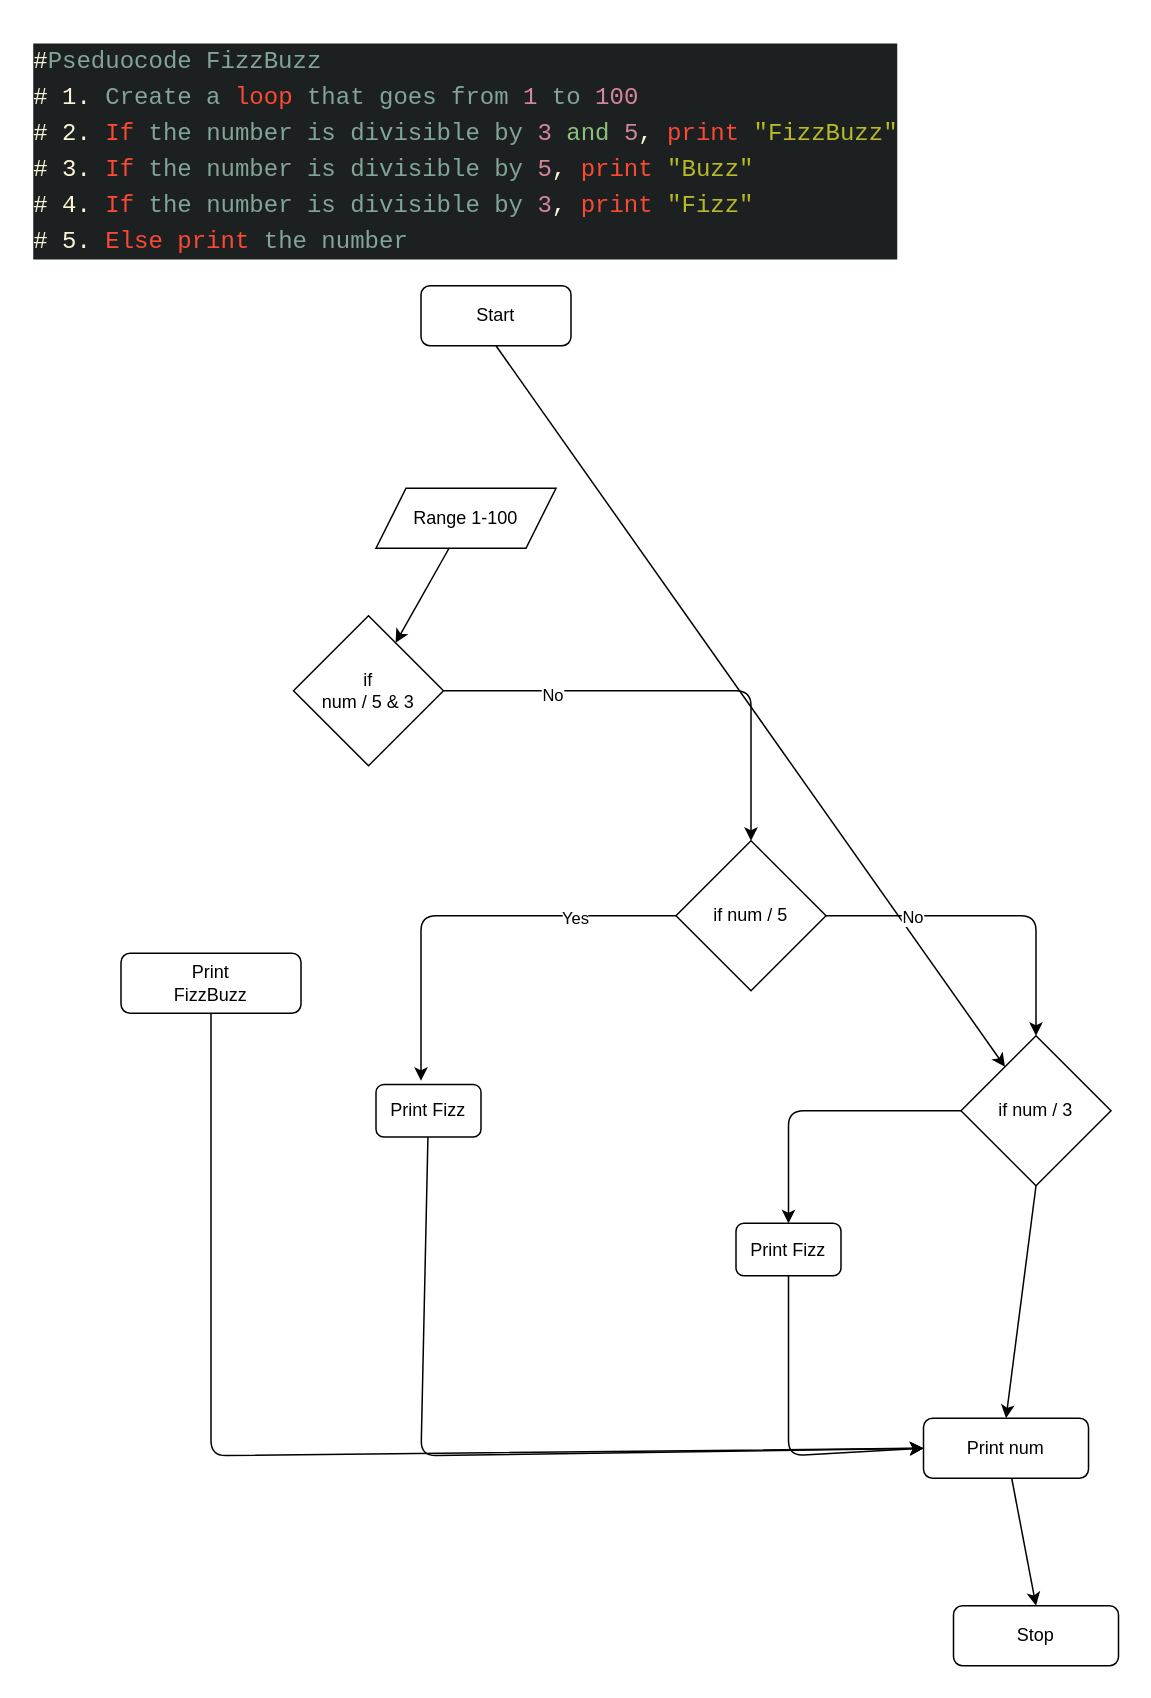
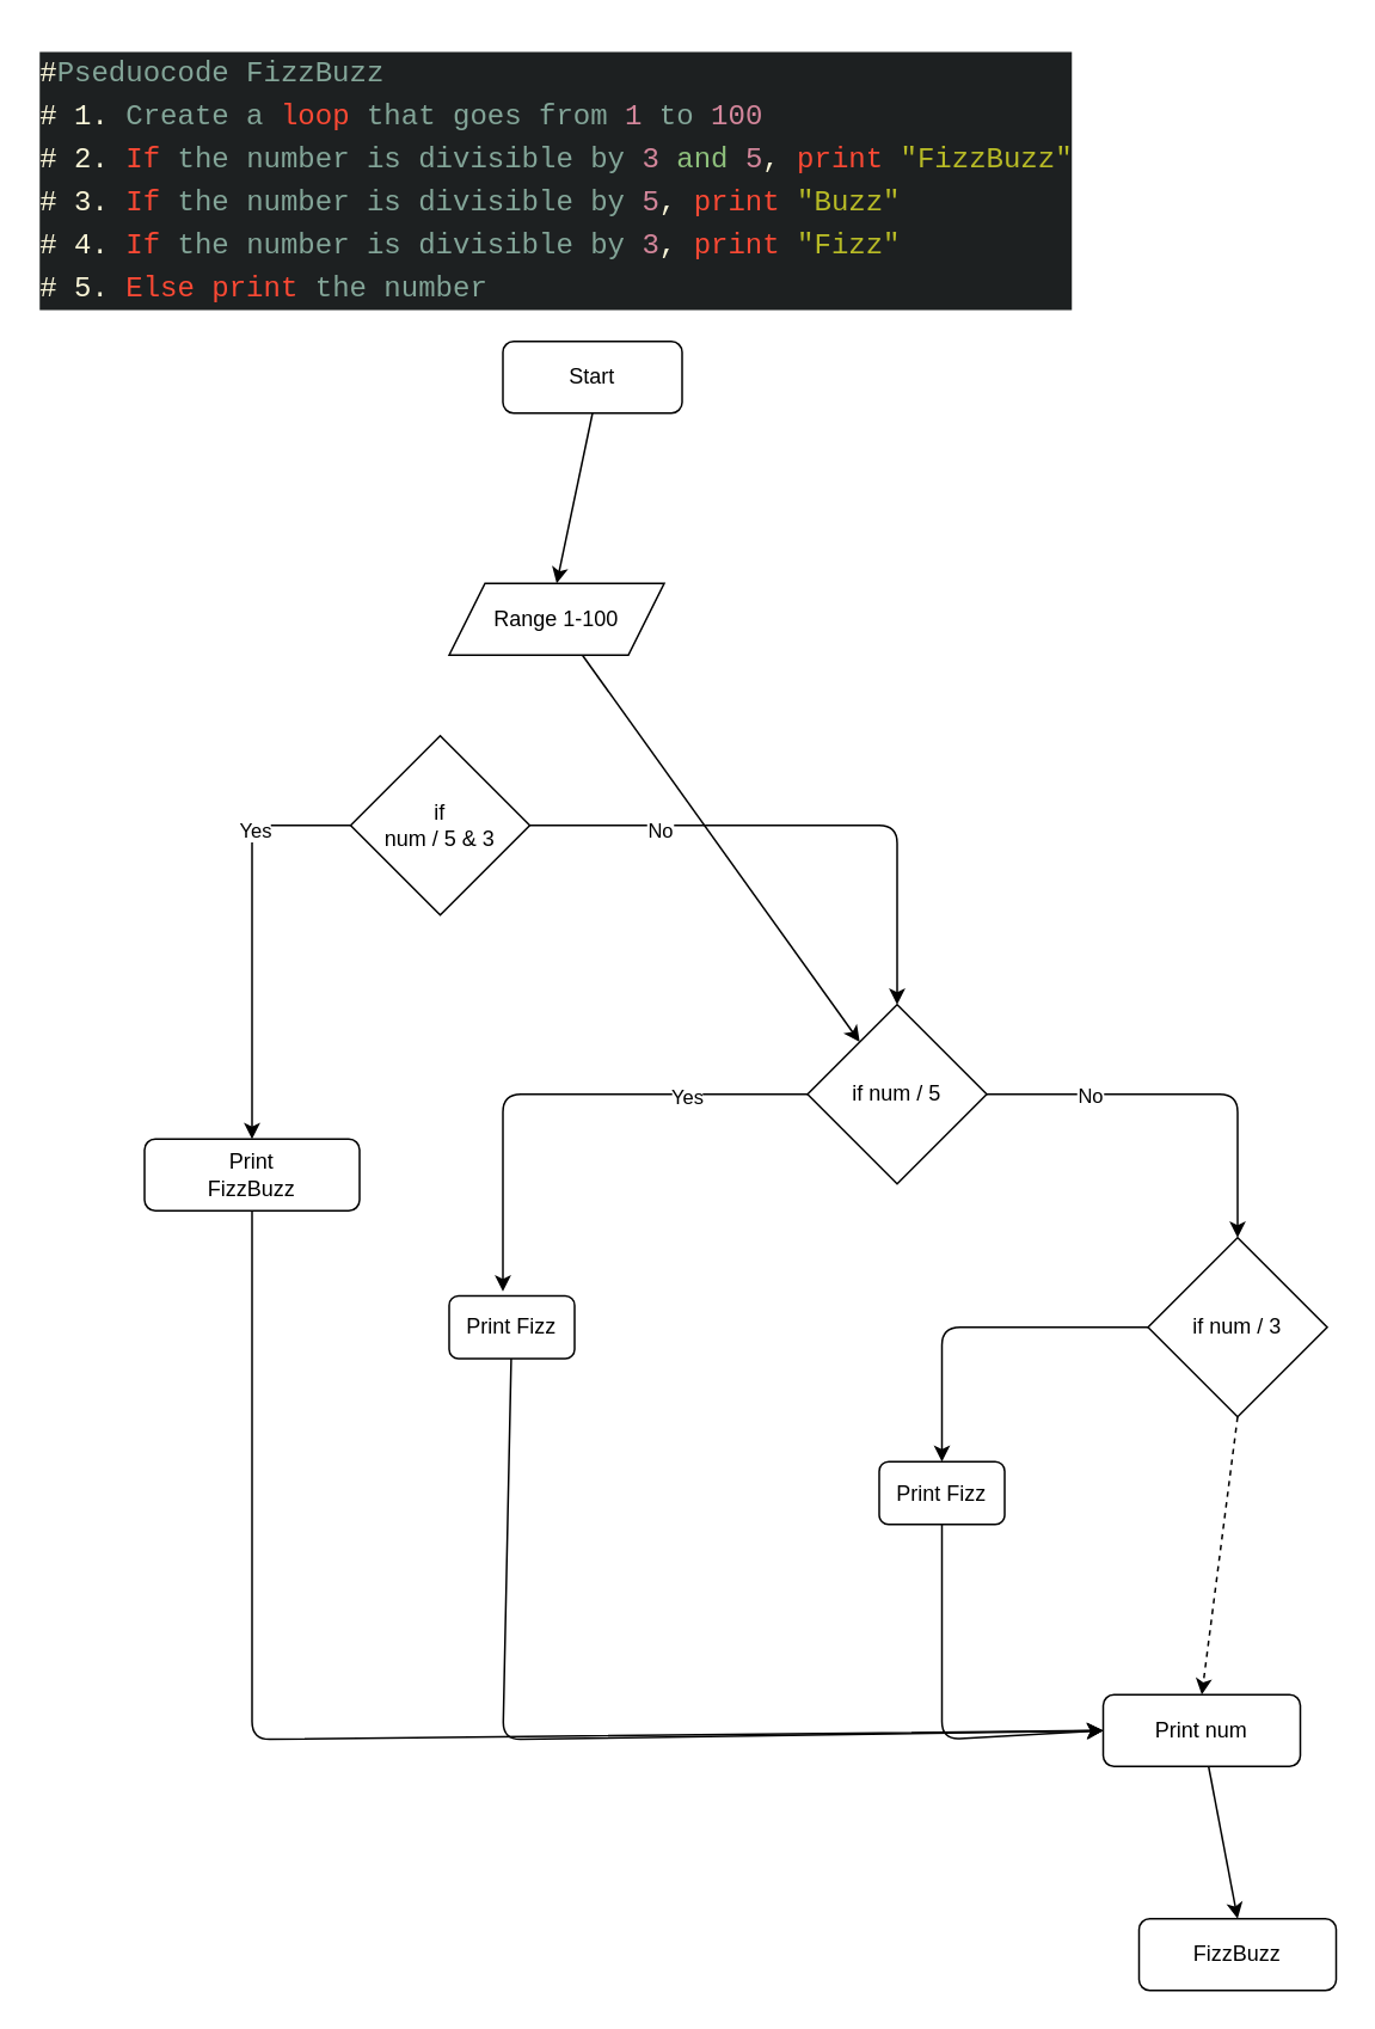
  <mxCell id="0" />
  <mxCell id="1" parent="0" />
  <mxCell id="2" value="&lt;div style=&quot;color: rgb(235, 219, 178); background-color: rgb(29, 32, 33); font-family: Menlo, Monaco, &amp;quot;Courier New&amp;quot;, monospace; font-size: 16px; line-height: 24px;&quot;&gt;&lt;div&gt;&lt;span style=&quot;color: #f9f5d7;&quot;&gt;#&lt;/span&gt;&lt;span style=&quot;color: #83a598;&quot;&gt;Pseduocode&lt;/span&gt;&lt;span style=&quot;color: #f9f5d7;&quot;&gt; &lt;/span&gt;&lt;span style=&quot;color: #83a598;&quot;&gt;FizzBuzz&lt;/span&gt;&lt;/div&gt;&lt;div&gt;&lt;span style=&quot;color: #f9f5d7;&quot;&gt;# 1. &lt;/span&gt;&lt;span style=&quot;color: #83a598;&quot;&gt;Create&lt;/span&gt;&lt;span style=&quot;color: #f9f5d7;&quot;&gt; &lt;/span&gt;&lt;span style=&quot;color: #83a598;&quot;&gt;a&lt;/span&gt;&lt;span style=&quot;color: #f9f5d7;&quot;&gt; &lt;/span&gt;&lt;span style=&quot;color: #fb4934;&quot;&gt;loop&lt;/span&gt;&lt;span style=&quot;color: #f9f5d7;&quot;&gt; &lt;/span&gt;&lt;span style=&quot;color: #83a598;&quot;&gt;that&lt;/span&gt;&lt;span style=&quot;color: #f9f5d7;&quot;&gt; &lt;/span&gt;&lt;span style=&quot;color: #83a598;&quot;&gt;goes&lt;/span&gt;&lt;span style=&quot;color: #f9f5d7;&quot;&gt; &lt;/span&gt;&lt;span style=&quot;color: #83a598;&quot;&gt;from&lt;/span&gt;&lt;span style=&quot;color: #f9f5d7;&quot;&gt; &lt;/span&gt;&lt;span style=&quot;color: #d3869b;&quot;&gt;1&lt;/span&gt;&lt;span style=&quot;color: #f9f5d7;&quot;&gt; &lt;/span&gt;&lt;span style=&quot;color: #83a598;&quot;&gt;to&lt;/span&gt;&lt;span style=&quot;color: #f9f5d7;&quot;&gt; &lt;/span&gt;&lt;span style=&quot;color: #d3869b;&quot;&gt;100&lt;/span&gt;&lt;/div&gt;&lt;div&gt;&lt;span style=&quot;color: #f9f5d7;&quot;&gt;# 2. &lt;/span&gt;&lt;span style=&quot;color: #fb4934;&quot;&gt;If&lt;/span&gt;&lt;span style=&quot;color: #f9f5d7;&quot;&gt; &lt;/span&gt;&lt;span style=&quot;color: #83a598;&quot;&gt;the&lt;/span&gt;&lt;span style=&quot;color: #f9f5d7;&quot;&gt; &lt;/span&gt;&lt;span style=&quot;color: #83a598;&quot;&gt;number&lt;/span&gt;&lt;span style=&quot;color: #f9f5d7;&quot;&gt; &lt;/span&gt;&lt;span style=&quot;color: #83a598;&quot;&gt;is&lt;/span&gt;&lt;span style=&quot;color: #f9f5d7;&quot;&gt; &lt;/span&gt;&lt;span style=&quot;color: #83a598;&quot;&gt;divisible&lt;/span&gt;&lt;span style=&quot;color: #f9f5d7;&quot;&gt; &lt;/span&gt;&lt;span style=&quot;color: #83a598;&quot;&gt;by&lt;/span&gt;&lt;span style=&quot;color: #f9f5d7;&quot;&gt; &lt;/span&gt;&lt;span style=&quot;color: #d3869b;&quot;&gt;3&lt;/span&gt;&lt;span style=&quot;color: #f9f5d7;&quot;&gt; &lt;/span&gt;&lt;span style=&quot;color: #8ec07c;&quot;&gt;and&lt;/span&gt;&lt;span style=&quot;color: #f9f5d7;&quot;&gt; &lt;/span&gt;&lt;span style=&quot;color: #d3869b;&quot;&gt;5&lt;/span&gt;&lt;span style=&quot;color: #f9f5d7;&quot;&gt;, &lt;/span&gt;&lt;span style=&quot;color: #fb4934;&quot;&gt;print&lt;/span&gt;&lt;span style=&quot;color: #f9f5d7;&quot;&gt; &lt;/span&gt;&lt;span style=&quot;color: #b8bb26;&quot;&gt;&quot;FizzBuzz&quot;&lt;/span&gt;&lt;/div&gt;&lt;div&gt;&lt;span style=&quot;color: #f9f5d7;&quot;&gt;# 3. &lt;/span&gt;&lt;span style=&quot;color: #fb4934;&quot;&gt;If&lt;/span&gt;&lt;span style=&quot;color: #f9f5d7;&quot;&gt; &lt;/span&gt;&lt;span style=&quot;color: #83a598;&quot;&gt;the&lt;/span&gt;&lt;span style=&quot;color: #f9f5d7;&quot;&gt; &lt;/span&gt;&lt;span style=&quot;color: #83a598;&quot;&gt;number&lt;/span&gt;&lt;span style=&quot;color: #f9f5d7;&quot;&gt; &lt;/span&gt;&lt;span style=&quot;color: #83a598;&quot;&gt;is&lt;/span&gt;&lt;span style=&quot;color: #f9f5d7;&quot;&gt; &lt;/span&gt;&lt;span style=&quot;color: #83a598;&quot;&gt;divisible&lt;/span&gt;&lt;span style=&quot;color: #f9f5d7;&quot;&gt; &lt;/span&gt;&lt;span style=&quot;color: #83a598;&quot;&gt;by&lt;/span&gt;&lt;span style=&quot;color: #f9f5d7;&quot;&gt; &lt;/span&gt;&lt;span style=&quot;color: #d3869b;&quot;&gt;5&lt;/span&gt;&lt;span style=&quot;color: #f9f5d7;&quot;&gt;, &lt;/span&gt;&lt;span style=&quot;color: #fb4934;&quot;&gt;print&lt;/span&gt;&lt;span style=&quot;color: #f9f5d7;&quot;&gt; &lt;/span&gt;&lt;span style=&quot;color: #b8bb26;&quot;&gt;&quot;Buzz&quot;&lt;/span&gt;&lt;/div&gt;&lt;div&gt;&lt;span style=&quot;color: #f9f5d7;&quot;&gt;# 4. &lt;/span&gt;&lt;span style=&quot;color: #fb4934;&quot;&gt;If&lt;/span&gt;&lt;span style=&quot;color: #f9f5d7;&quot;&gt; &lt;/span&gt;&lt;span style=&quot;color: #83a598;&quot;&gt;the&lt;/span&gt;&lt;span style=&quot;color: #f9f5d7;&quot;&gt; &lt;/span&gt;&lt;span style=&quot;color: #83a598;&quot;&gt;number&lt;/span&gt;&lt;span style=&quot;color: #f9f5d7;&quot;&gt; &lt;/span&gt;&lt;span style=&quot;color: #83a598;&quot;&gt;is&lt;/span&gt;&lt;span style=&quot;color: #f9f5d7;&quot;&gt; &lt;/span&gt;&lt;span style=&quot;color: #83a598;&quot;&gt;divisible&lt;/span&gt;&lt;span style=&quot;color: #f9f5d7;&quot;&gt; &lt;/span&gt;&lt;span style=&quot;color: #83a598;&quot;&gt;by&lt;/span&gt;&lt;span style=&quot;color: #f9f5d7;&quot;&gt; &lt;/span&gt;&lt;span style=&quot;color: #d3869b;&quot;&gt;3&lt;/span&gt;&lt;span style=&quot;color: #f9f5d7;&quot;&gt;, &lt;/span&gt;&lt;span style=&quot;color: #fb4934;&quot;&gt;print&lt;/span&gt;&lt;span style=&quot;color: #f9f5d7;&quot;&gt; &lt;/span&gt;&lt;span style=&quot;color: #b8bb26;&quot;&gt;&quot;Fizz&quot;&lt;/span&gt;&lt;/div&gt;&lt;div&gt;&lt;span style=&quot;color: #f9f5d7;&quot;&gt;# 5. &lt;/span&gt;&lt;span style=&quot;color: #fb4934;&quot;&gt;Else&lt;/span&gt;&lt;span style=&quot;color: #f9f5d7;&quot;&gt; &lt;/span&gt;&lt;span style=&quot;color: #fb4934;&quot;&gt;print&lt;/span&gt;&lt;span style=&quot;color: #f9f5d7;&quot;&gt; &lt;/span&gt;&lt;span style=&quot;color: #83a598;&quot;&gt;the&lt;/span&gt;&lt;span style=&quot;color: #f9f5d7;&quot;&gt; &lt;/span&gt;&lt;span style=&quot;color: #83a598;&quot;&gt;number&lt;/span&gt;&lt;/div&gt;&lt;/div&gt;" style="text;html=1;align=left;verticalAlign=middle;resizable=0;points=[];autosize=1;strokeColor=none;fillColor=none;" vertex="1" parent="1"><mxGeometry x="20" y="20" width="600" height="160" as="geometry" /></mxCell>
- <mxCell id="3" style="edgeStyle=none;html=1;exitX=0.5;exitY=1;exitDx=0;exitDy=0;" edge="1" parent="1" source="4" target="21"><mxGeometry relative="1" as="geometry" /></mxCell>
+ <mxCell id="3" style="edgeStyle=none;html=1;exitX=0.5;exitY=1;exitDx=0;exitDy=0;entryX=0.5;entryY=0;entryDx=0;entryDy=0;" edge="1" parent="1" source="4" target="6"><mxGeometry relative="1" as="geometry" /></mxCell>
  <mxCell id="4" value="Start" style="rounded=1;whiteSpace=wrap;html=1;" vertex="1" parent="1"><mxGeometry x="280" y="190" width="100" height="40" as="geometry" /></mxCell>
- <mxCell id="5" style="edgeStyle=none;html=1;" edge="1" parent="1" source="6" target="11"><mxGeometry relative="1" as="geometry" /></mxCell>
+ <mxCell id="5" style="edgeStyle=none;html=1;" edge="1" parent="1" source="6" target="18"><mxGeometry relative="1" as="geometry" /></mxCell>
  <mxCell id="6" value="Range 1-100" style="shape=parallelogram;perimeter=parallelogramPerimeter;whiteSpace=wrap;html=1;fixedSize=1;fontFamily=Helvetica;fontSize=12;fontColor=default;align=center;strokeColor=default;fillColor=default;" vertex="1" parent="1"><mxGeometry x="250" y="325" width="120" height="40" as="geometry" /></mxCell>
+ <mxCell id="7" style="edgeStyle=none;html=1;entryX=0.5;entryY=0;entryDx=0;entryDy=0;" edge="1" parent="1" source="11" target="13"><mxGeometry relative="1" as="geometry"><Array as="points"><mxPoint x="140" y="460" /></Array></mxGeometry></mxCell>
+ <mxCell id="8" value="Yes" style="edgeLabel;html=1;align=center;verticalAlign=middle;resizable=0;points=[];" vertex="1" connectable="0" parent="7"><mxGeometry x="-0.504" y="1" relative="1" as="geometry"><mxPoint as="offset" /></mxGeometry></mxCell>
  <mxCell id="9" style="edgeStyle=none;html=1;exitX=1;exitY=0.5;exitDx=0;exitDy=0;" edge="1" parent="1" source="11" target="18"><mxGeometry relative="1" as="geometry"><Array as="points"><mxPoint x="500" y="460" /></Array></mxGeometry></mxCell>
  <mxCell id="10" value="No" style="edgeLabel;html=1;align=center;verticalAlign=middle;resizable=0;points=[];" vertex="1" connectable="0" parent="9"><mxGeometry x="-0.527" y="-1" relative="1" as="geometry"><mxPoint y="1" as="offset" /></mxGeometry></mxCell>
  <mxCell id="11" value="if &lt;br&gt;num / 5 &amp;amp; 3" style="rhombus;whiteSpace=wrap;html=1;" vertex="1" parent="1"><mxGeometry x="195" y="410" width="100" height="100" as="geometry" /></mxCell>
  <mxCell id="12" style="edgeStyle=none;html=1;entryX=0;entryY=0.5;entryDx=0;entryDy=0;" edge="1" parent="1" source="13" target="25"><mxGeometry relative="1" as="geometry"><mxPoint x="140" y="700" as="targetPoint" /><Array as="points"><mxPoint x="140" y="970" /></Array></mxGeometry></mxCell>
  <mxCell id="13" value="Print&lt;br&gt;FizzBuzz" style="rounded=1;whiteSpace=wrap;html=1;fontFamily=Helvetica;fontSize=12;fontColor=default;align=center;strokeColor=default;fillColor=default;" vertex="1" parent="1"><mxGeometry x="80" y="635" width="120" height="40" as="geometry" /></mxCell>
  <mxCell id="14" style="edgeStyle=none;html=1;" edge="1" parent="1" source="18"><mxGeometry relative="1" as="geometry"><mxPoint x="280" y="720" as="targetPoint" /><Array as="points"><mxPoint x="280" y="610" /></Array></mxGeometry></mxCell>
  <mxCell id="15" value="Yes" style="edgeLabel;html=1;align=center;verticalAlign=middle;resizable=0;points=[];" vertex="1" connectable="0" parent="14"><mxGeometry x="-0.514" y="1" relative="1" as="geometry"><mxPoint as="offset" /></mxGeometry></mxCell>
  <mxCell id="16" style="edgeStyle=none;html=1;entryX=0.5;entryY=0;entryDx=0;entryDy=0;" edge="1" parent="1" source="18" target="21"><mxGeometry relative="1" as="geometry"><Array as="points"><mxPoint x="690" y="610" /></Array></mxGeometry></mxCell>
  <mxCell id="17" value="No" style="edgeLabel;html=1;align=center;verticalAlign=middle;resizable=0;points=[];" vertex="1" connectable="0" parent="16"><mxGeometry x="-0.486" y="1" relative="1" as="geometry"><mxPoint y="1" as="offset" /></mxGeometry></mxCell>
  <mxCell id="18" value="if num / 5" style="rhombus;whiteSpace=wrap;html=1;fontFamily=Helvetica;fontSize=12;fontColor=default;align=center;strokeColor=default;fillColor=default;" vertex="1" parent="1"><mxGeometry x="450" y="560" width="100" height="100" as="geometry" /></mxCell>
- <mxCell id="19" style="edgeStyle=none;html=1;exitX=0.5;exitY=1;exitDx=0;exitDy=0;entryX=0.5;entryY=0;entryDx=0;entryDy=0;" edge="1" parent="1" source="21" target="25"><mxGeometry relative="1" as="geometry" /></mxCell>
+ <mxCell id="19" style="edgeStyle=none;html=1;exitX=0.5;exitY=1;exitDx=0;exitDy=0;entryX=0.5;entryY=0;entryDx=0;entryDy=0;dashed=1;" edge="1" parent="1" source="21" target="25"><mxGeometry relative="1" as="geometry" /></mxCell>
  <mxCell id="20" style="edgeStyle=none;html=1;entryX=0.5;entryY=0;entryDx=0;entryDy=0;" edge="1" parent="1" source="21" target="23"><mxGeometry relative="1" as="geometry"><Array as="points"><mxPoint x="525" y="740" /></Array></mxGeometry></mxCell>
  <mxCell id="21" value="if num / 3" style="rhombus;whiteSpace=wrap;html=1;fontFamily=Helvetica;fontSize=12;fontColor=default;align=center;strokeColor=default;fillColor=default;" vertex="1" parent="1"><mxGeometry x="640" y="690" width="100" height="100" as="geometry" /></mxCell>
  <mxCell id="22" style="edgeStyle=none;html=1;entryX=0;entryY=0.5;entryDx=0;entryDy=0;" edge="1" parent="1" source="23" target="25"><mxGeometry relative="1" as="geometry"><Array as="points"><mxPoint x="525" y="970" /></Array></mxGeometry></mxCell>
  <mxCell id="23" value="Print Fizz" style="rounded=1;whiteSpace=wrap;html=1;fontFamily=Helvetica;fontSize=12;fontColor=default;align=center;strokeColor=default;fillColor=default;" vertex="1" parent="1"><mxGeometry x="490" y="815" width="70" height="35" as="geometry" /></mxCell>
  <mxCell id="24" value="" style="edgeStyle=none;html=1;" edge="1" parent="1" source="25"><mxGeometry relative="1" as="geometry"><mxPoint x="690" y="1070" as="targetPoint" /></mxGeometry></mxCell>
  <mxCell id="25" value="Print num" style="rounded=1;whiteSpace=wrap;html=1;fontFamily=Helvetica;fontSize=12;fontColor=default;align=center;strokeColor=default;fillColor=default;" vertex="1" parent="1"><mxGeometry x="615" y="945" width="110" height="40" as="geometry" /></mxCell>
  <mxCell id="26" style="edgeStyle=none;html=1;entryX=0;entryY=0.5;entryDx=0;entryDy=0;" edge="1" parent="1" source="27" target="25"><mxGeometry relative="1" as="geometry"><Array as="points"><mxPoint x="280" y="970" /></Array></mxGeometry></mxCell>
  <mxCell id="27" value="Print Fizz" style="rounded=1;whiteSpace=wrap;html=1;fontFamily=Helvetica;fontSize=12;fontColor=default;align=center;strokeColor=default;fillColor=default;" vertex="1" parent="1"><mxGeometry x="250" y="722.5" width="70" height="35" as="geometry" /></mxCell>
- <mxCell id="28" value="Stop" style="rounded=1;whiteSpace=wrap;html=1;fontFamily=Helvetica;fontSize=12;fontColor=default;align=center;strokeColor=default;fillColor=default;" vertex="1" parent="1"><mxGeometry x="635" y="1070" width="110" height="40" as="geometry" /></mxCell>
+ <mxCell id="28" value="FizzBuzz" style="rounded=1;whiteSpace=wrap;html=1;fontFamily=Helvetica;fontSize=12;fontColor=default;align=center;strokeColor=default;fillColor=default;" vertex="1" parent="1"><mxGeometry x="635" y="1070" width="110" height="40" as="geometry" /></mxCell>
